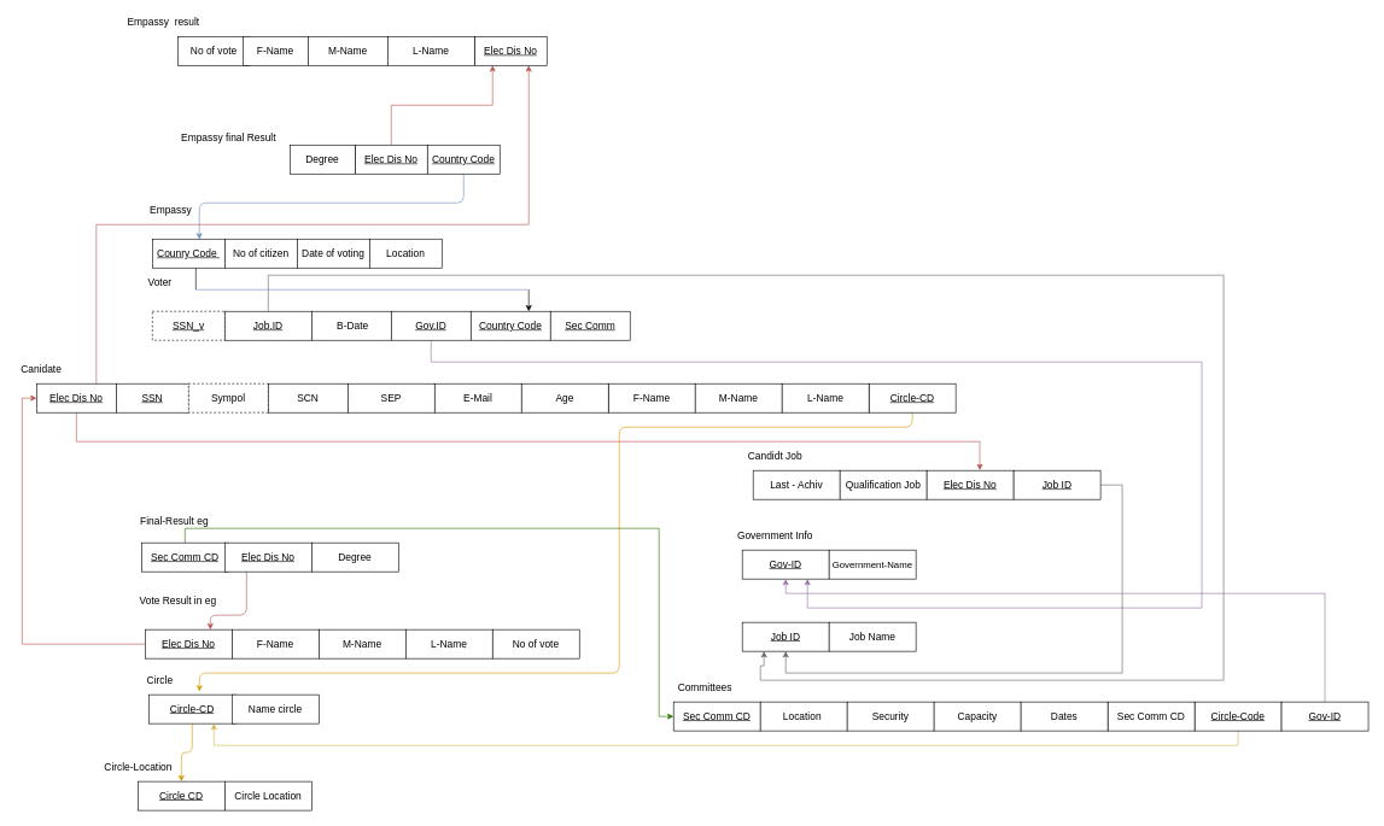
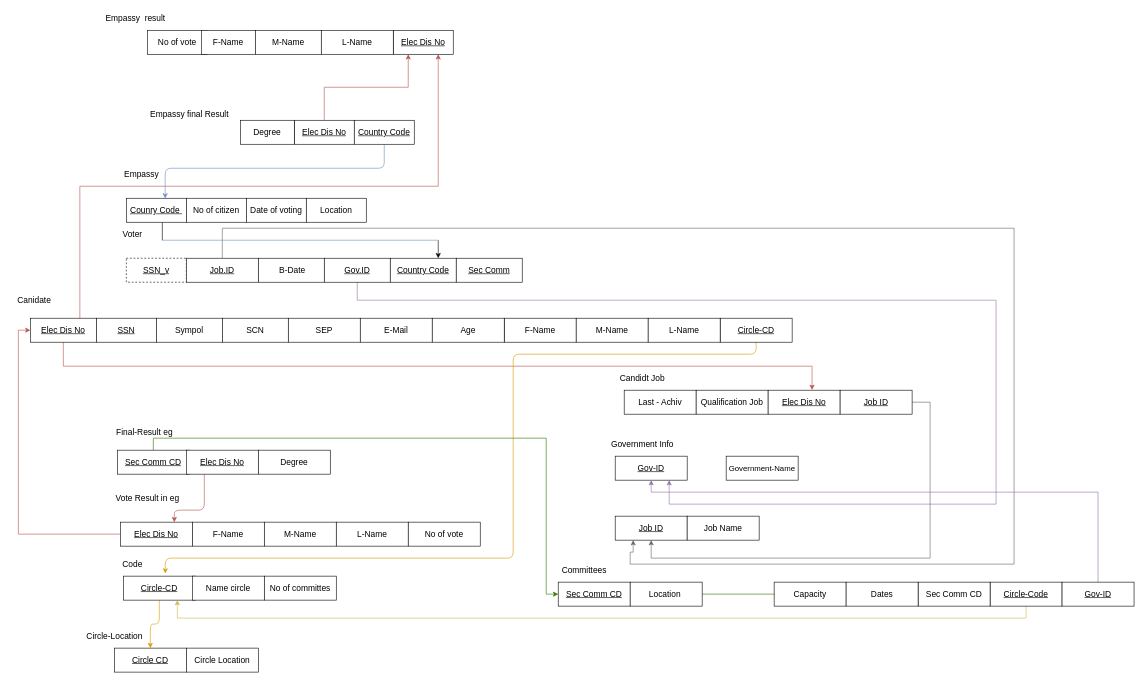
  <mxCell id="0" />
  <mxCell id="1" parent="0" />
  <mxCell id="2" value="&lt;u style=&quot;font-size: 14px;&quot;&gt;Elec Dis No&lt;/u&gt;" style="rounded=0;whiteSpace=wrap;html=1;fontSize=14;" parent="1" vertex="1"><mxGeometry x="655" y="50" width="100" height="40" as="geometry" /></mxCell>
  <mxCell id="3" value="&lt;font style=&quot;font-size: 14px&quot;&gt;Empassy&amp;nbsp; result&lt;/font&gt;" style="text;html=1;align=center;verticalAlign=middle;resizable=0;points=[];autosize=1;fontSize=14;" parent="1" vertex="1"><mxGeometry x="165" y="20" width="120" height="20" as="geometry" /></mxCell>
  <mxCell id="4" value="No of vote" style="whiteSpace=wrap;html=1;rounded=0;sketch=0;fontSize=14;" parent="1" vertex="1"><mxGeometry x="245" y="50" width="100" height="40" as="geometry" /></mxCell>
  <mxCell id="5" value="F-Name" style="whiteSpace=wrap;html=1;rounded=0;sketch=0;fontSize=14;" parent="1" vertex="1"><mxGeometry x="335" y="50" width="90" height="40" as="geometry" /></mxCell>
  <mxCell id="6" value="M-Name" style="whiteSpace=wrap;html=1;rounded=0;sketch=0;fontSize=14;" parent="1" vertex="1"><mxGeometry x="425" y="50" width="110" height="40" as="geometry" /></mxCell>
  <mxCell id="7" value="L-Name" style="whiteSpace=wrap;html=1;rounded=0;sketch=0;fontSize=14;" parent="1" vertex="1"><mxGeometry x="535" y="50" width="120" height="40" as="geometry" /></mxCell>
  <mxCell id="8" value="&lt;font style=&quot;font-size: 14px&quot;&gt;Empassy final Result&lt;/font&gt;" style="text;html=1;align=center;verticalAlign=middle;resizable=0;points=[];autosize=1;fontSize=14;" parent="1" vertex="1"><mxGeometry x="240" y="180" width="150" height="20" as="geometry" /></mxCell>
  <mxCell id="9" style="edgeStyle=orthogonalEdgeStyle;rounded=0;orthogonalLoop=1;jettySize=auto;html=1;exitX=0.5;exitY=0;exitDx=0;exitDy=0;entryX=0.25;entryY=1;entryDx=0;entryDy=0;fillColor=#f8cecc;strokeColor=#b85450;" parent="1" source="10" target="2" edge="1"><mxGeometry relative="1" as="geometry" /></mxCell>
  <mxCell id="10" value="&lt;u style=&quot;font-size: 14px;&quot;&gt;Elec Dis No&lt;/u&gt;" style="whiteSpace=wrap;html=1;rounded=0;sketch=0;fontSize=14;" parent="1" vertex="1"><mxGeometry x="490" y="200" width="100" height="40" as="geometry" /></mxCell>
  <mxCell id="11" style="edgeStyle=orthogonalEdgeStyle;curved=0;rounded=1;sketch=0;orthogonalLoop=1;jettySize=auto;html=1;entryX=0.648;entryY=0.01;entryDx=0;entryDy=0;entryPerimeter=0;fontSize=14;fillColor=#dae8fc;strokeColor=#6c8ebf;" parent="1" source="12" target="15" edge="1"><mxGeometry relative="1" as="geometry"><Array as="points"><mxPoint x="640" y="280" /><mxPoint x="275" y="280" /></Array></mxGeometry></mxCell>
  <mxCell id="12" value="&lt;u style=&quot;font-size: 14px;&quot;&gt;Country Code&lt;/u&gt;" style="whiteSpace=wrap;html=1;rounded=0;sketch=0;fontSize=14;" parent="1" vertex="1"><mxGeometry x="590" y="200" width="100" height="40" as="geometry" /></mxCell>
  <mxCell id="13" value="Degree" style="whiteSpace=wrap;html=1;rounded=0;sketch=0;fontSize=14;" parent="1" vertex="1"><mxGeometry x="400" y="200" width="90" height="40" as="geometry" /></mxCell>
  <mxCell id="14" value="Empassy" style="text;html=1;align=center;verticalAlign=middle;resizable=0;points=[];autosize=1;fontSize=14;" parent="1" vertex="1"><mxGeometry x="200" y="280" width="70" height="20" as="geometry" /></mxCell>
  <mxCell id="15" value="&lt;u style=&quot;font-size: 14px;&quot;&gt;Counry Code&amp;nbsp;&lt;/u&gt;" style="whiteSpace=wrap;html=1;rounded=0;sketch=0;fontSize=14;" parent="1" vertex="1"><mxGeometry x="210" y="330" width="100" height="40" as="geometry" /></mxCell>
  <mxCell id="16" value="No of citizen" style="whiteSpace=wrap;html=1;rounded=0;sketch=0;fontSize=14;" parent="1" vertex="1"><mxGeometry x="310" y="330" width="100" height="40" as="geometry" /></mxCell>
  <mxCell id="17" value="Date of voting" style="whiteSpace=wrap;html=1;rounded=0;sketch=0;fontSize=14;" parent="1" vertex="1"><mxGeometry x="410" y="330" width="100" height="40" as="geometry" /></mxCell>
  <mxCell id="18" value="Location" style="whiteSpace=wrap;html=1;rounded=0;sketch=0;fontSize=14;" parent="1" vertex="1"><mxGeometry x="510" y="330" width="100" height="40" as="geometry" /></mxCell>
  <mxCell id="19" value="Voter" style="text;html=1;align=center;verticalAlign=middle;resizable=0;points=[];autosize=1;fontSize=14;" parent="1" vertex="1"><mxGeometry x="195" y="380" width="50" height="20" as="geometry" /></mxCell>
  <mxCell id="20" value="&lt;u style=&quot;font-size: 14px&quot;&gt;SSN_v&lt;/u&gt;" style="whiteSpace=wrap;html=1;rounded=0;sketch=0;fontSize=14;dashed=1;" parent="1" vertex="1"><mxGeometry x="210" y="430" width="100" height="40" as="geometry" /></mxCell>
  <mxCell id="21" style="edgeStyle=orthogonalEdgeStyle;rounded=0;orthogonalLoop=1;jettySize=auto;html=1;exitX=0.5;exitY=0;exitDx=0;exitDy=0;entryX=0.25;entryY=1;entryDx=0;entryDy=0;fillColor=#f5f5f5;strokeColor=#666666;" parent="1" source="22" target="75" edge="1"><mxGeometry relative="1" as="geometry"><Array as="points"><mxPoint x="370" y="380" /><mxPoint x="1690" y="380" /><mxPoint x="1690" y="940" /><mxPoint x="1050" y="940" /><mxPoint x="1050" y="920" /><mxPoint x="1055" y="920" /></Array></mxGeometry></mxCell>
  <mxCell id="22" value="&lt;u style=&quot;font-size: 14px;&quot;&gt;Job.ID&lt;/u&gt;" style="whiteSpace=wrap;html=1;rounded=0;sketch=0;fontSize=14;" parent="1" vertex="1"><mxGeometry x="310" y="430" width="120" height="40" as="geometry" /></mxCell>
  <mxCell id="23" value="&amp;nbsp;B-Date" style="whiteSpace=wrap;html=1;rounded=0;sketch=0;fontSize=14;" parent="1" vertex="1"><mxGeometry x="430" y="430" width="110" height="40" as="geometry" /></mxCell>
  <mxCell id="24" style="edgeStyle=orthogonalEdgeStyle;rounded=0;orthogonalLoop=1;jettySize=auto;html=1;exitX=0.5;exitY=1;exitDx=0;exitDy=0;entryX=0.75;entryY=1;entryDx=0;entryDy=0;fillColor=#e1d5e7;strokeColor=#9673a6;" parent="1" source="25" target="73" edge="1"><mxGeometry relative="1" as="geometry"><mxPoint x="1672.857" y="870" as="targetPoint" /><Array as="points"><mxPoint x="595" y="500" /><mxPoint x="1660" y="500" /><mxPoint x="1660" y="840" /><mxPoint x="1115" y="840" /></Array></mxGeometry></mxCell>
  <mxCell id="25" value="&lt;u style=&quot;font-size: 14px;&quot;&gt;Gov.ID&lt;/u&gt;" style="whiteSpace=wrap;html=1;rounded=0;sketch=0;fontSize=14;" parent="1" vertex="1"><mxGeometry x="540" y="430" width="110" height="40" as="geometry" /></mxCell>
  <mxCell id="26" value="&lt;u style=&quot;font-size: 14px;&quot;&gt;Country Code&lt;/u&gt;" style="whiteSpace=wrap;html=1;rounded=0;sketch=0;fontSize=14;" parent="1" vertex="1"><mxGeometry x="650" y="430" width="110" height="40" as="geometry" /></mxCell>
  <mxCell id="27" value="&lt;u style=&quot;font-size: 14px;&quot;&gt;Sec Comm&lt;/u&gt;" style="whiteSpace=wrap;html=1;rounded=0;sketch=0;fontSize=14;" parent="1" vertex="1"><mxGeometry x="760" y="430" width="110" height="40" as="geometry" /></mxCell>
  <mxCell id="28" value="" style="endArrow=classic;html=1;fontSize=14;" parent="1" edge="1"><mxGeometry width="50" height="50" relative="1" as="geometry"><mxPoint x="730" y="400" as="sourcePoint" /><mxPoint x="730" y="430" as="targetPoint" /></mxGeometry></mxCell>
  <mxCell id="29" value="" style="endArrow=none;html=1;fontSize=14;fillColor=#dae8fc;strokeColor=#6c8ebf;" parent="1" edge="1"><mxGeometry width="50" height="50" relative="1" as="geometry"><mxPoint x="270" y="400" as="sourcePoint" /><mxPoint x="730" y="400" as="targetPoint" /></mxGeometry></mxCell>
  <mxCell id="30" value="" style="endArrow=none;html=1;fontSize=14;" parent="1" edge="1"><mxGeometry width="50" height="50" relative="1" as="geometry"><mxPoint x="270" y="370" as="sourcePoint" /><mxPoint x="270" y="400" as="targetPoint" /></mxGeometry></mxCell>
- <mxCell id="31" value="&lt;font style=&quot;font-size: 14px&quot;&gt;Canidate&amp;nbsp;&amp;nbsp;&lt;/font&gt;" style="text;html=1;align=center;verticalAlign=middle;resizable=0;points=[];autosize=1;fontSize=14;" parent="1" vertex="1"><mxGeometry x="20" y="500" width="80" height="20" as="geometry" /></mxCell>
+ <mxCell id="31" value="&lt;font style=&quot;font-size: 14px&quot;&gt;Canidate&amp;nbsp;&amp;nbsp;&lt;/font&gt;" style="text;html=1;align=center;verticalAlign=middle;resizable=0;points=[];autosize=1;fontSize=14;" parent="1" vertex="1"><mxGeometry x="20" y="490" width="80" height="20" as="geometry" /></mxCell>
  <mxCell id="32" style="edgeStyle=orthogonalEdgeStyle;rounded=0;orthogonalLoop=1;jettySize=auto;html=1;exitX=0.5;exitY=1;exitDx=0;exitDy=0;entryX=0.61;entryY=-0.011;entryDx=0;entryDy=0;entryPerimeter=0;fillColor=#f8cecc;strokeColor=#b85450;" parent="1" source="34" target="69" edge="1"><mxGeometry relative="1" as="geometry" /></mxCell>
  <mxCell id="33" style="edgeStyle=orthogonalEdgeStyle;rounded=0;orthogonalLoop=1;jettySize=auto;html=1;exitX=0.75;exitY=0;exitDx=0;exitDy=0;entryX=0.75;entryY=1;entryDx=0;entryDy=0;fillColor=#f8cecc;strokeColor=#b85450;" parent="1" source="34" target="2" edge="1"><mxGeometry relative="1" as="geometry" /></mxCell>
  <mxCell id="34" value="&lt;u style=&quot;font-size: 14px;&quot;&gt;Elec Dis No&lt;/u&gt;" style="whiteSpace=wrap;html=1;rounded=0;sketch=0;fontSize=14;" parent="1" vertex="1"><mxGeometry x="50" y="530" width="110" height="40" as="geometry" /></mxCell>
  <mxCell id="35" value="&lt;u style=&quot;font-size: 14px;&quot;&gt;SSN&lt;/u&gt;" style="whiteSpace=wrap;html=1;rounded=0;sketch=0;fontSize=14;" parent="1" vertex="1"><mxGeometry x="160" y="530" width="100" height="40" as="geometry" /></mxCell>
- <mxCell id="36" value="Sympol" style="whiteSpace=wrap;html=1;rounded=0;sketch=0;fontSize=14;dashed=1;" parent="1" vertex="1"><mxGeometry x="260" y="530" width="110" height="40" as="geometry" /></mxCell>
+ <mxCell id="36" value="Sympol" style="whiteSpace=wrap;html=1;rounded=0;sketch=0;fontSize=14;" parent="1" vertex="1"><mxGeometry x="260" y="530" width="110" height="40" as="geometry" /></mxCell>
  <mxCell id="37" value="SCN" style="whiteSpace=wrap;html=1;rounded=0;sketch=0;fontSize=14;" parent="1" vertex="1"><mxGeometry x="370" y="530" width="110" height="40" as="geometry" /></mxCell>
  <mxCell id="38" value="SEP" style="whiteSpace=wrap;html=1;rounded=0;sketch=0;fontSize=14;" parent="1" vertex="1"><mxGeometry x="480" y="530" width="120" height="40" as="geometry" /></mxCell>
  <mxCell id="39" value="E-Mail" style="whiteSpace=wrap;html=1;rounded=0;sketch=0;fontSize=14;" parent="1" vertex="1"><mxGeometry x="600" y="530" width="120" height="40" as="geometry" /></mxCell>
  <mxCell id="40" style="edgeStyle=orthogonalEdgeStyle;curved=0;rounded=1;sketch=0;orthogonalLoop=1;jettySize=auto;html=1;entryX=0.583;entryY=-0.11;entryDx=0;entryDy=0;entryPerimeter=0;fontSize=14;fillColor=#ffe6cc;strokeColor=#d79b00;" parent="1" source="41" target="60" edge="1"><mxGeometry relative="1" as="geometry"><mxPoint x="1675" y="880" as="targetPoint" /><Array as="points"><mxPoint x="1260" y="590" /><mxPoint x="855" y="590" /><mxPoint x="855" y="930" /><mxPoint x="275" y="930" /></Array></mxGeometry></mxCell>
  <mxCell id="41" value="&lt;u&gt;Circle-CD&lt;/u&gt;" style="whiteSpace=wrap;html=1;rounded=0;sketch=0;fontSize=14;" parent="1" vertex="1"><mxGeometry x="1200" y="530" width="120" height="40" as="geometry" /></mxCell>
  <mxCell id="42" value="F-Name" style="whiteSpace=wrap;html=1;rounded=0;sketch=0;fontSize=14;" parent="1" vertex="1"><mxGeometry x="840" y="530" width="120" height="40" as="geometry" /></mxCell>
  <mxCell id="43" value="M-Name" style="whiteSpace=wrap;html=1;rounded=0;sketch=0;fontSize=14;" parent="1" vertex="1"><mxGeometry x="960" y="530" width="120" height="40" as="geometry" /></mxCell>
  <mxCell id="44" value="L-Name" style="whiteSpace=wrap;html=1;rounded=0;sketch=0;fontSize=14;" parent="1" vertex="1"><mxGeometry x="1080" y="530" width="120" height="40" as="geometry" /></mxCell>
  <mxCell id="45" value="&lt;font style=&quot;font-size: 14px&quot;&gt;Final-Result eg&lt;/font&gt;" style="text;html=1;align=center;verticalAlign=middle;resizable=0;points=[];autosize=1;fontSize=14;" parent="1" vertex="1"><mxGeometry x="185" y="710" width="110" height="20" as="geometry" /></mxCell>
  <mxCell id="46" style="edgeStyle=orthogonalEdgeStyle;rounded=0;orthogonalLoop=1;jettySize=auto;html=1;exitX=0.5;exitY=0;exitDx=0;exitDy=0;entryX=0;entryY=0.5;entryDx=0;entryDy=0;fillColor=#60a917;strokeColor=#2D7600;" parent="1" source="47" target="79" edge="1"><mxGeometry relative="1" as="geometry"><Array as="points"><mxPoint x="255" y="730" /><mxPoint x="910" y="730" /><mxPoint x="910" y="990" /></Array></mxGeometry></mxCell>
  <mxCell id="47" value="&lt;u style=&quot;font-size: 14px;&quot;&gt;Sec Comm CD&lt;/u&gt;" style="whiteSpace=wrap;html=1;rounded=0;sketch=0;fontSize=14;" parent="1" vertex="1"><mxGeometry x="195" y="750" width="120" height="40" as="geometry" /></mxCell>
  <mxCell id="48" style="edgeStyle=orthogonalEdgeStyle;curved=0;rounded=1;sketch=0;orthogonalLoop=1;jettySize=auto;html=1;entryX=0.75;entryY=0;entryDx=0;entryDy=0;fontSize=14;fillColor=#f8cecc;strokeColor=#b85450;" parent="1" source="49" target="53" edge="1"><mxGeometry relative="1" as="geometry"><Array as="points"><mxPoint x="340" y="850" /><mxPoint x="290" y="850" /></Array></mxGeometry></mxCell>
  <mxCell id="49" value="&lt;u style=&quot;font-size: 14px;&quot;&gt;Elec Dis No&lt;/u&gt;" style="whiteSpace=wrap;html=1;rounded=0;sketch=0;fontSize=14;" parent="1" vertex="1"><mxGeometry x="310" y="750" width="120" height="40" as="geometry" /></mxCell>
  <mxCell id="50" value="Degree" style="whiteSpace=wrap;html=1;rounded=0;sketch=0;fontSize=14;" parent="1" vertex="1"><mxGeometry x="430" y="750" width="120" height="40" as="geometry" /></mxCell>
  <mxCell id="51" value="&lt;font style=&quot;font-size: 14px&quot;&gt;Vote Result in eg&lt;/font&gt;" style="text;html=1;align=center;verticalAlign=middle;resizable=0;points=[];autosize=1;fontSize=14;" parent="1" vertex="1"><mxGeometry x="185" y="820" width="120" height="20" as="geometry" /></mxCell>
  <mxCell id="52" style="edgeStyle=orthogonalEdgeStyle;rounded=0;orthogonalLoop=1;jettySize=auto;html=1;exitX=0;exitY=0.5;exitDx=0;exitDy=0;fillColor=#f8cecc;strokeColor=#b85450;entryX=0;entryY=0.5;entryDx=0;entryDy=0;" parent="1" source="53" target="34" edge="1"><mxGeometry relative="1" as="geometry"><mxPoint x="200" y="570" as="targetPoint" /><Array as="points"><mxPoint x="30" y="890" /><mxPoint x="30" y="550" /></Array></mxGeometry></mxCell>
  <mxCell id="53" value="&lt;u style=&quot;font-size: 14px;&quot;&gt;Elec Dis No&lt;/u&gt;" style="whiteSpace=wrap;html=1;rounded=0;sketch=0;fontSize=14;" parent="1" vertex="1"><mxGeometry x="200" y="870" width="120" height="40" as="geometry" /></mxCell>
  <mxCell id="54" value="F-Name" style="whiteSpace=wrap;html=1;rounded=0;sketch=0;fontSize=14;" parent="1" vertex="1"><mxGeometry x="320" y="870" width="120" height="40" as="geometry" /></mxCell>
  <mxCell id="55" value="M-Name" style="whiteSpace=wrap;html=1;rounded=0;sketch=0;fontSize=14;" parent="1" vertex="1"><mxGeometry x="440" y="870" width="120" height="40" as="geometry" /></mxCell>
  <mxCell id="56" value="L-Name" style="whiteSpace=wrap;html=1;rounded=0;sketch=0;fontSize=14;" parent="1" vertex="1"><mxGeometry x="560" y="870" width="120" height="40" as="geometry" /></mxCell>
  <mxCell id="57" value="No of vote" style="whiteSpace=wrap;html=1;rounded=0;sketch=0;fontSize=14;" parent="1" vertex="1"><mxGeometry x="680" y="870" width="120" height="40" as="geometry" /></mxCell>
- <mxCell id="58" value="&lt;font style=&quot;font-size: 14px;&quot;&gt;Circle&lt;/font&gt;" style="text;html=1;align=center;verticalAlign=middle;resizable=0;points=[];autosize=1;fontSize=14;" parent="1" vertex="1"><mxGeometry x="195" y="930" width="50" height="20" as="geometry" /></mxCell>
+ <mxCell id="58" value="&lt;font style=&quot;font-size: 14px;&quot;&gt;Code&lt;/font&gt;" style="text;html=1;align=center;verticalAlign=middle;resizable=0;points=[];autosize=1;fontSize=14;" parent="1" vertex="1"><mxGeometry x="195" y="930" width="50" height="20" as="geometry" /></mxCell>
  <mxCell id="59" style="edgeStyle=orthogonalEdgeStyle;curved=0;rounded=1;sketch=0;orthogonalLoop=1;jettySize=auto;html=1;entryX=0.5;entryY=0;entryDx=0;entryDy=0;fontSize=14;fillColor=#ffe6cc;strokeColor=#d79b00;" parent="1" source="60" target="64" edge="1"><mxGeometry relative="1" as="geometry" /></mxCell>
  <mxCell id="60" value="&lt;u style=&quot;font-size: 14px;&quot;&gt;Circle-CD&lt;/u&gt;" style="whiteSpace=wrap;html=1;rounded=0;sketch=0;fontSize=14;" parent="1" vertex="1"><mxGeometry x="205" y="960" width="120" height="40" as="geometry" /></mxCell>
  <mxCell id="61" value="Name circle" style="whiteSpace=wrap;html=1;rounded=0;sketch=0;fontSize=14;" parent="1" vertex="1"><mxGeometry x="320" y="960" width="120" height="40" as="geometry" /></mxCell>
+ <mxCell id="62" value="No of committes" style="whiteSpace=wrap;html=1;rounded=0;sketch=0;fontSize=14;" parent="1" vertex="1"><mxGeometry x="440" y="960" width="120" height="40" as="geometry" /></mxCell>
  <mxCell id="63" value="&lt;font style=&quot;font-size: 14px;&quot;&gt;Circle-Location&lt;/font&gt;" style="text;html=1;align=center;verticalAlign=middle;resizable=0;points=[];autosize=1;fontSize=14;" parent="1" vertex="1"><mxGeometry x="135" y="1050" width="110" height="20" as="geometry" /></mxCell>
  <mxCell id="64" value="&lt;u style=&quot;font-size: 14px;&quot;&gt;Circle CD&lt;/u&gt;" style="whiteSpace=wrap;html=1;rounded=0;sketch=0;fontSize=14;" parent="1" vertex="1"><mxGeometry x="190" y="1080" width="120" height="40" as="geometry" /></mxCell>
  <mxCell id="65" value="Circle Location" style="whiteSpace=wrap;html=1;rounded=0;sketch=0;fontSize=14;" parent="1" vertex="1"><mxGeometry x="310" y="1080" width="120" height="40" as="geometry" /></mxCell>
  <mxCell id="66" value="&lt;font style=&quot;font-size: 14px&quot;&gt;Last - Achiv&lt;/font&gt;" style="whiteSpace=wrap;html=1;rounded=0;sketch=0;fontSize=14;" parent="1" vertex="1"><mxGeometry x="1040" y="650" width="120" height="40" as="geometry" /></mxCell>
  <mxCell id="67" value="&lt;font style=&quot;font-size: 14px;&quot;&gt;Candidt Job&lt;/font&gt;" style="text;html=1;align=center;verticalAlign=middle;resizable=0;points=[];autosize=1;fontSize=14;" parent="1" vertex="1"><mxGeometry x="1025" y="620" width="90" height="20" as="geometry" /></mxCell>
  <mxCell id="68" value="Qualification Job" style="whiteSpace=wrap;html=1;rounded=0;sketch=0;fontSize=14;" parent="1" vertex="1"><mxGeometry x="1160" y="650" width="120" height="40" as="geometry" /></mxCell>
  <mxCell id="69" value="&lt;u style=&quot;font-size: 14px;&quot;&gt;Elec Dis No&lt;/u&gt;" style="whiteSpace=wrap;html=1;rounded=0;sketch=0;fontSize=14;" parent="1" vertex="1"><mxGeometry x="1280" y="650" width="120" height="40" as="geometry" /></mxCell>
  <mxCell id="70" style="edgeStyle=orthogonalEdgeStyle;rounded=0;orthogonalLoop=1;jettySize=auto;html=1;entryX=0.5;entryY=1;entryDx=0;entryDy=0;fillColor=#f5f5f5;strokeColor=#666666;" parent="1" source="71" target="75" edge="1"><mxGeometry relative="1" as="geometry"><mxPoint x="1410" y="930" as="targetPoint" /><Array as="points"><mxPoint x="1550" y="670" /><mxPoint x="1550" y="930" /><mxPoint x="1085" y="930" /></Array></mxGeometry></mxCell>
  <mxCell id="71" value="&lt;u style=&quot;font-size: 14px;&quot;&gt;Job ID&lt;/u&gt;" style="whiteSpace=wrap;html=1;rounded=0;sketch=0;fontSize=14;" parent="1" vertex="1"><mxGeometry x="1400" y="650" width="120" height="40" as="geometry" /></mxCell>
  <mxCell id="72" value="&lt;font style=&quot;font-size: 14px;&quot;&gt;Government Info&lt;/font&gt;" style="text;html=1;align=center;verticalAlign=middle;resizable=0;points=[];autosize=1;fontSize=14;" parent="1" vertex="1"><mxGeometry y="730" width="120" height="20" as="geometry" x="1010" /></mxCell>
  <mxCell id="73" value="&lt;u style=&quot;font-size: 14px;&quot;&gt;Gov-ID&lt;/u&gt;" style="whiteSpace=wrap;html=1;rounded=0;sketch=0;fontSize=14;" parent="1" vertex="1"><mxGeometry x="1025" y="760" width="120" height="40" as="geometry" /></mxCell>
- <mxCell id="74" value="&lt;font style=&quot;font-size: 13px&quot;&gt;Government-Name&lt;/font&gt;" style="whiteSpace=wrap;html=1;rounded=0;sketch=0;fontSize=14;" parent="1" vertex="1"><mxGeometry x="1145" y="760" width="120" height="40" as="geometry" /></mxCell>
+ <mxCell id="74" value="&lt;font style=&quot;font-size: 13px&quot;&gt;Government-Name&lt;/font&gt;" style="whiteSpace=wrap;html=1;rounded=0;sketch=0;fontSize=14;" parent="1" vertex="1"><mxGeometry x="1210" y="760" width="120" height="40" as="geometry" /></mxCell>
  <mxCell id="75" value="&lt;u&gt;Job ID&lt;/u&gt;" style="whiteSpace=wrap;html=1;rounded=0;sketch=0;fontSize=14;" parent="1" vertex="1"><mxGeometry x="1025" y="860" width="120" height="40" as="geometry" /></mxCell>
  <mxCell id="76" value="Job Name" style="whiteSpace=wrap;html=1;rounded=0;sketch=0;fontSize=14;" parent="1" vertex="1"><mxGeometry x="1145" y="860" width="120" height="40" as="geometry" /></mxCell>
  <mxCell id="77" value="Committees&amp;nbsp;" style="text;html=1;align=center;verticalAlign=middle;resizable=0;points=[];autosize=1;fontSize=14;" parent="1" vertex="1"><mxGeometry x="930" y="940" width="90" height="20" as="geometry" /></mxCell>
  <mxCell id="78" style="edgeStyle=orthogonalEdgeStyle;curved=0;rounded=1;sketch=0;orthogonalLoop=1;jettySize=auto;html=1;fontSize=14;fillColor=#60a917;strokeColor=#2D7600;" parent="1" source="79" target="85" edge="1"><mxGeometry relative="1" as="geometry" /></mxCell>
  <mxCell id="79" value="&lt;u&gt;Sec Comm CD&lt;/u&gt;" style="whiteSpace=wrap;html=1;rounded=0;sketch=0;fontSize=14;" parent="1" vertex="1"><mxGeometry x="930" y="970" width="120" height="40" as="geometry" /></mxCell>
  <mxCell id="80" value="Location&amp;nbsp;" style="whiteSpace=wrap;html=1;rounded=0;sketch=0;fontSize=14;" parent="1" vertex="1"><mxGeometry x="1050" y="970" width="120" height="40" as="geometry" /></mxCell>
- <mxCell id="81" value="Security" style="whiteSpace=wrap;html=1;rounded=0;sketch=0;fontSize=14;" parent="1" vertex="1"><mxGeometry x="1170" y="970" width="120" height="40" as="geometry" /></mxCell>
  <mxCell id="82" value="Capacity" style="whiteSpace=wrap;html=1;rounded=0;sketch=0;fontSize=14;" parent="1" vertex="1"><mxGeometry x="1290" y="970" width="120" height="40" as="geometry" /></mxCell>
  <mxCell id="83" style="edgeStyle=orthogonalEdgeStyle;rounded=0;orthogonalLoop=1;jettySize=auto;html=1;exitX=0.5;exitY=1;exitDx=0;exitDy=0;entryX=0.75;entryY=1;entryDx=0;entryDy=0;fillColor=#fff2cc;strokeColor=#d6b656;" edge="1" parent="1" source="84" target="60"><mxGeometry relative="1" as="geometry" /></mxCell>
  <mxCell id="84" value="&lt;u&gt;Circle-Code&lt;/u&gt;" style="whiteSpace=wrap;html=1;rounded=0;sketch=0;fontSize=14;" parent="1" vertex="1"><mxGeometry x="1650" y="970" width="120" height="40" as="geometry" /></mxCell>
  <mxCell id="85" value="Sec Comm CD" style="whiteSpace=wrap;html=1;rounded=0;sketch=0;fontSize=14;" parent="1" vertex="1"><mxGeometry x="1530" y="970" width="120" height="40" as="geometry" /></mxCell>
  <mxCell id="86" value="Dates" style="whiteSpace=wrap;html=1;rounded=0;sketch=0;fontSize=14;" parent="1" vertex="1"><mxGeometry x="1410" y="970" width="120" height="40" as="geometry" /></mxCell>
  <mxCell id="87" style="edgeStyle=orthogonalEdgeStyle;rounded=0;orthogonalLoop=1;jettySize=auto;html=1;exitX=0.5;exitY=0;exitDx=0;exitDy=0;fillColor=#e1d5e7;strokeColor=#9673a6;" parent="1" source="88" target="73" edge="1"><mxGeometry relative="1" as="geometry"><Array as="points"><mxPoint x="1830" y="820" /><mxPoint x="1085" y="820" /></Array></mxGeometry></mxCell>
  <mxCell id="88" value="&lt;u&gt;Gov-ID&lt;/u&gt;" style="whiteSpace=wrap;html=1;rounded=0;sketch=0;fontSize=14;" parent="1" vertex="1"><mxGeometry x="1770" y="970" width="120" height="40" as="geometry" /></mxCell>
  <mxCell id="89" value="Age" style="whiteSpace=wrap;html=1;rounded=0;sketch=0;fontSize=14;" parent="1" vertex="1"><mxGeometry x="720" y="530" width="120" height="40" as="geometry" /></mxCell>
